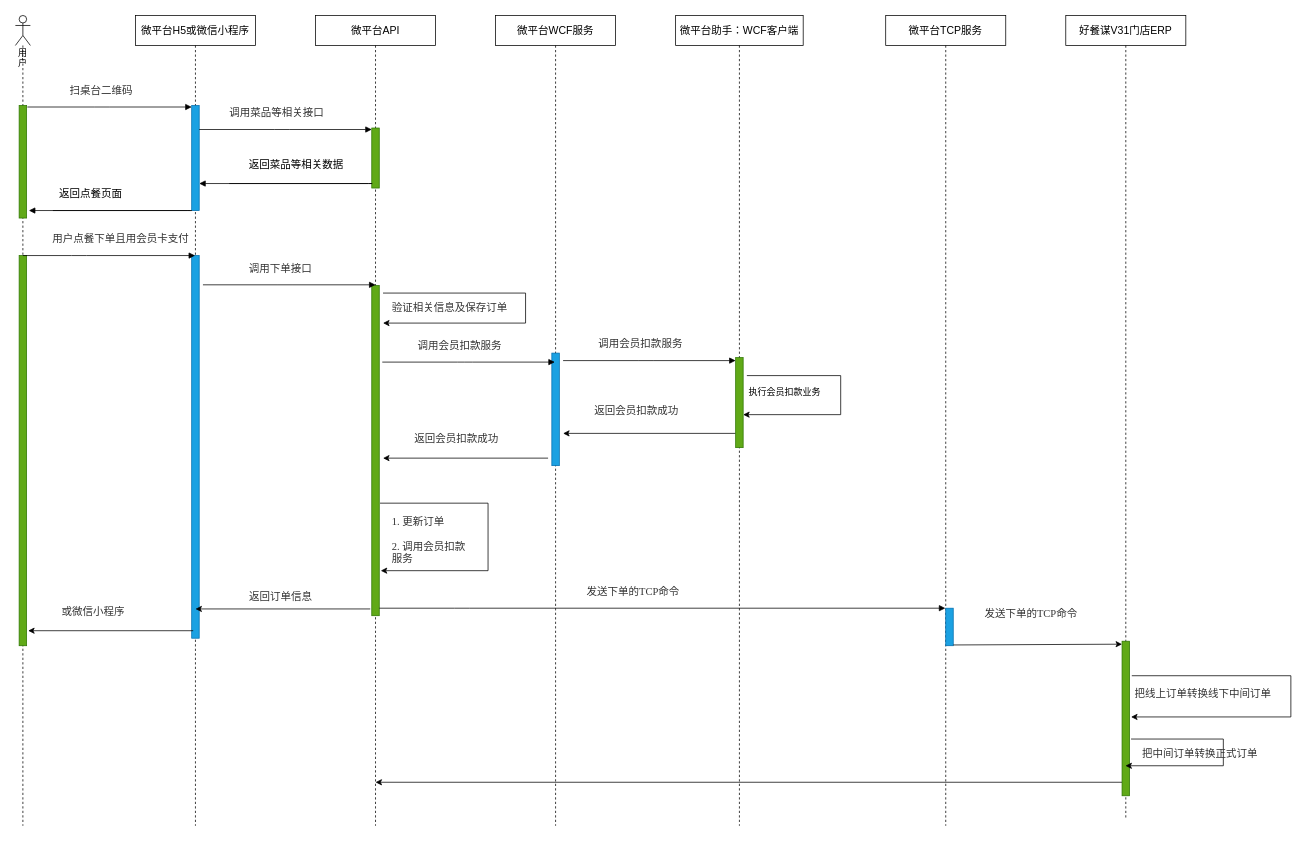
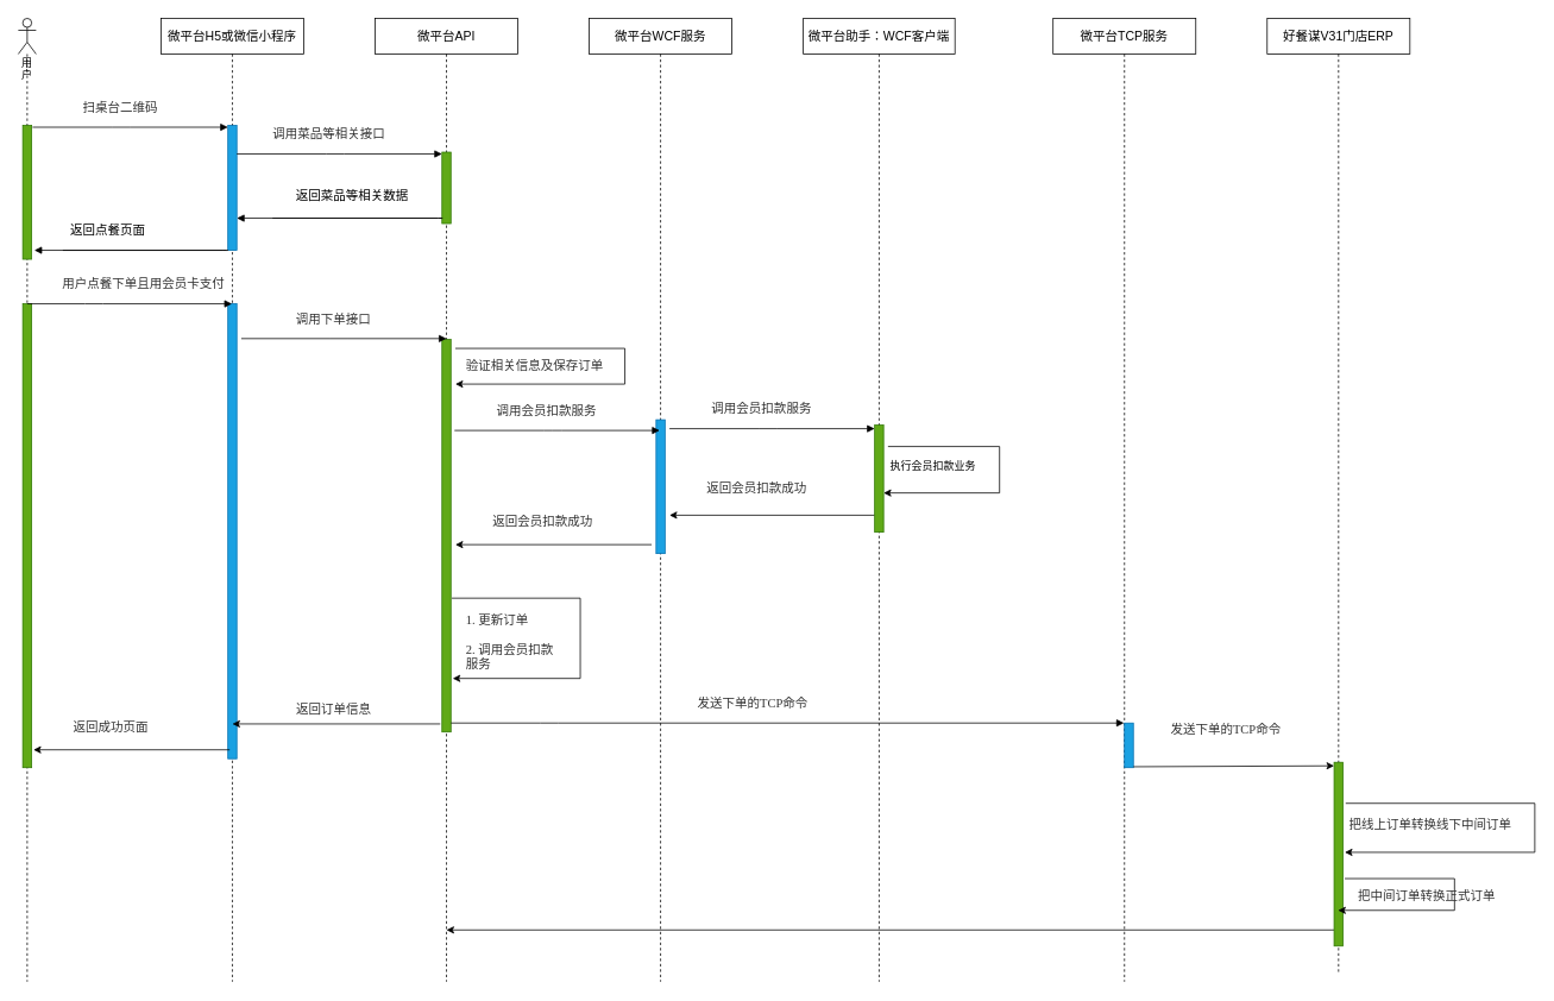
  <mxCell id="0" />
  <mxCell id="1" parent="0" />
  <mxCell id="2" value="用户" style="shape=umlLifeline;participant=umlActor;perimeter=lifelinePerimeter;whiteSpace=wrap;html=1;container=1;collapsible=0;recursiveResize=0;verticalAlign=top;spacingTop=36;outlineConnect=0;rounded=0;sketch=0;" vertex="1" parent="1"><mxGeometry width="20" height="1080" as="geometry" x="20" y="20" /></mxCell>
  <mxCell id="3" value="" style="html=1;points=[];perimeter=orthogonalPerimeter;fillColor=#60a917;strokeColor=#2D7600;fontColor=#ffffff;" vertex="1" parent="2"><mxGeometry x="5" y="120" width="10" height="150" as="geometry" /></mxCell>
  <mxCell id="4" value="" style="html=1;points=[];perimeter=orthogonalPerimeter;fillColor=#60a917;strokeColor=#2D7600;fontColor=#ffffff;" vertex="1" parent="2"><mxGeometry x="5" y="320" width="10" height="520" as="geometry" /></mxCell>
  <mxCell id="5" value="&lt;span style=&quot;font-size: 14px&quot;&gt;微平台H5或微信小程序&lt;/span&gt;" style="shape=umlLifeline;perimeter=lifelinePerimeter;whiteSpace=wrap;html=1;container=1;collapsible=0;recursiveResize=0;outlineConnect=0;" vertex="1" parent="1"><mxGeometry x="180" width="160" height="1080" as="geometry" y="20" /></mxCell>
  <mxCell id="6" value="" style="html=1;points=[];perimeter=orthogonalPerimeter;fillColor=#1ba1e2;strokeColor=#006EAF;fontColor=#ffffff;" vertex="1" parent="5"><mxGeometry x="75" y="120" width="10" height="140" as="geometry" /></mxCell>
  <mxCell id="7" value="" style="html=1;points=[];perimeter=orthogonalPerimeter;fillColor=#1ba1e2;strokeColor=#006EAF;fontColor=#ffffff;" vertex="1" parent="5"><mxGeometry x="75" y="320" width="10" height="510" as="geometry" /></mxCell>
  <mxCell id="8" value="&lt;div style=&quot;text-align: left&quot;&gt;&lt;span style=&quot;font-size: 14px&quot;&gt;&lt;font color=&quot;#333333&quot;&gt;扫桌台二维码&lt;/font&gt;&lt;/span&gt;&lt;/div&gt;" style="html=1;verticalAlign=bottom;endArrow=block;labelBackgroundColor=none;fontFamily=Verdana;fontSize=12;edgeStyle=elbowEdgeStyle;elbow=vertical;" edge="1" parent="1"><mxGeometry x="-0.104" y="10" relative="1" as="geometry"><mxPoint x="36" y="142" as="sourcePoint" /><mxPoint x="255" y="142" as="targetPoint" /><mxPoint as="offset" /><Array as="points"><mxPoint x="135" y="142" /></Array></mxGeometry></mxCell>
  <mxCell id="9" value="&lt;span style=&quot;font-size: 14px&quot;&gt;微平台API&lt;/span&gt;" style="shape=umlLifeline;perimeter=lifelinePerimeter;whiteSpace=wrap;html=1;container=1;collapsible=0;recursiveResize=0;outlineConnect=0;" vertex="1" parent="1"><mxGeometry x="420" width="160" height="1080" as="geometry" y="20" /></mxCell>
  <mxCell id="10" value="" style="html=1;points=[];perimeter=orthogonalPerimeter;fillColor=#60a917;strokeColor=#2D7600;fontColor=#ffffff;" vertex="1" parent="9"><mxGeometry x="75" y="150" width="10" height="80" as="geometry" /></mxCell>
  <mxCell id="11" value="" style="html=1;points=[];perimeter=orthogonalPerimeter;fillColor=#60a917;strokeColor=#2D7600;fontColor=#ffffff;" vertex="1" parent="9"><mxGeometry x="75" y="360" width="10" height="440" as="geometry" /></mxCell>
  <mxCell id="12" value="" style="edgeStyle=elbowEdgeStyle;elbow=horizontal;endArrow=classic;html=1;rounded=0;" edge="1" parent="9"><mxGeometry width="50" height="50" relative="1" as="geometry"><mxPoint x="86" y="650" as="sourcePoint" /><mxPoint x="87" y="740" as="targetPoint" /><Array as="points"><mxPoint x="230" y="700" /></Array></mxGeometry></mxCell>
  <mxCell id="13" value="&lt;div style=&quot;text-align: left&quot;&gt;&lt;font color=&quot;#333333&quot;&gt;&lt;span style=&quot;font-size: 14px&quot;&gt;调用菜品等相关接口&lt;/span&gt;&lt;/font&gt;&lt;/div&gt;" style="html=1;verticalAlign=bottom;endArrow=block;labelBackgroundColor=none;fontFamily=Verdana;fontSize=12;edgeStyle=elbowEdgeStyle;elbow=vertical;" edge="1" parent="1"><mxGeometry x="-0.104" y="10" relative="1" as="geometry"><mxPoint x="265" y="172" as="sourcePoint" /><mxPoint x="495" y="172" as="targetPoint" /><mxPoint as="offset" /><Array as="points"><mxPoint x="375" y="172" /></Array></mxGeometry></mxCell>
  <mxCell id="14" value="&lt;div style=&quot;text-align: left ; font-size: 14px&quot;&gt;返回菜品等相关数据&lt;/div&gt;" style="html=1;verticalAlign=bottom;endArrow=block;labelBackgroundColor=none;fontFamily=Verdana;fontSize=14;edgeStyle=elbowEdgeStyle;elbow=vertical;" edge="1" parent="1"><mxGeometry x="0.402" y="-13" relative="1" as="geometry"><mxPoint x="305" y="244" as="sourcePoint" /><mxPoint x="265" y="244" as="targetPoint" /><mxPoint as="offset" /><Array as="points"><mxPoint x="500.5" y="244" /></Array></mxGeometry></mxCell>
  <mxCell id="15" value="&lt;div style=&quot;text-align: left ; font-size: 14px&quot;&gt;返回点餐页面&lt;/div&gt;" style="html=1;verticalAlign=bottom;endArrow=block;labelBackgroundColor=none;fontFamily=Verdana;fontSize=14;edgeStyle=elbowEdgeStyle;elbow=vertical;" edge="1" parent="1"><mxGeometry x="0.602" y="-10" relative="1" as="geometry"><mxPoint x="70" y="280" as="sourcePoint" /><mxPoint x="38" y="280" as="targetPoint" /><mxPoint as="offset" /><Array as="points"><mxPoint x="260" y="280" /></Array></mxGeometry></mxCell>
  <mxCell id="16" value="&lt;div style=&quot;text-align: left ; font-size: 14px&quot;&gt;&lt;font color=&quot;#333333&quot;&gt;用户点餐下单且用会员卡支付&lt;/font&gt;&lt;/div&gt;" style="html=1;verticalAlign=bottom;endArrow=block;labelBackgroundColor=none;fontFamily=Verdana;fontSize=14;edgeStyle=elbowEdgeStyle;elbow=vertical;" edge="1" parent="1" target="5"><mxGeometry x="0.133" y="10" relative="1" as="geometry"><mxPoint x="30" y="340" as="sourcePoint" /><mxPoint x="245" y="340" as="targetPoint" /><mxPoint as="offset" /></mxGeometry></mxCell>
  <mxCell id="17" value="&lt;div style=&quot;text-align: left&quot;&gt;&lt;font color=&quot;#333333&quot;&gt;&lt;span style=&quot;font-size: 14px&quot;&gt;调用下单接口&lt;/span&gt;&lt;/font&gt;&lt;/div&gt;" style="html=1;verticalAlign=bottom;endArrow=block;labelBackgroundColor=none;fontFamily=Verdana;fontSize=12;edgeStyle=elbowEdgeStyle;elbow=vertical;" edge="1" parent="1"><mxGeometry x="-0.104" y="10" relative="1" as="geometry"><mxPoint x="270" y="379" as="sourcePoint" /><mxPoint x="500" y="379" as="targetPoint" /><mxPoint as="offset" /><Array as="points"><mxPoint x="380" y="379" /></Array></mxGeometry></mxCell>
  <mxCell id="18" value="&lt;span style=&quot;font-size: 14px&quot;&gt;微平台WCF服务&lt;/span&gt;" style="shape=umlLifeline;perimeter=lifelinePerimeter;whiteSpace=wrap;html=1;container=1;collapsible=0;recursiveResize=0;outlineConnect=0;" vertex="1" parent="1"><mxGeometry x="660" width="160" height="1080" as="geometry" y="20" /></mxCell>
  <mxCell id="19" value="" style="html=1;points=[];perimeter=orthogonalPerimeter;fillColor=#1ba1e2;strokeColor=#006EAF;fontColor=#ffffff;" vertex="1" parent="18"><mxGeometry x="75" y="450" width="10" height="150" as="geometry" /></mxCell>
  <mxCell id="20" value="&lt;span style=&quot;font-size: 14px&quot;&gt;微平台助手：WCF客户端&lt;/span&gt;" style="shape=umlLifeline;perimeter=lifelinePerimeter;whiteSpace=wrap;html=1;container=1;collapsible=0;recursiveResize=0;outlineConnect=0;" vertex="1" parent="1"><mxGeometry x="900" width="170" height="1080" as="geometry" y="20" /></mxCell>
  <mxCell id="21" value="" style="edgeStyle=orthogonalEdgeStyle;curved=0;rounded=1;sketch=0;orthogonalLoop=1;jettySize=auto;html=1;" edge="1" parent="20"><mxGeometry relative="1" as="geometry"><mxPoint x="-150" y="557" as="targetPoint" /><mxPoint x="80" y="557" as="sourcePoint" /></mxGeometry></mxCell>
  <mxCell id="22" value="" style="html=1;points=[];perimeter=orthogonalPerimeter;fillColor=#60a917;strokeColor=#2D7600;fontColor=#ffffff;" vertex="1" parent="20"><mxGeometry x="80" y="456" width="10" height="120" as="geometry" /></mxCell>
  <mxCell id="23" value="&lt;div style=&quot;text-align: left&quot;&gt;&lt;font color=&quot;#333333&quot;&gt;&lt;span style=&quot;font-size: 14px&quot;&gt;发送下单的TCP命令&lt;/span&gt;&lt;/font&gt;&lt;/div&gt;" style="html=1;verticalAlign=bottom;endArrow=block;labelBackgroundColor=none;fontFamily=Verdana;fontSize=12;edgeStyle=elbowEdgeStyle;elbow=vertical;" edge="1" parent="1" target="36"><mxGeometry x="-0.104" y="10" relative="1" as="geometry"><mxPoint x="505" y="810" as="sourcePoint" /><mxPoint x="735" y="810" as="targetPoint" /><mxPoint as="offset" /><Array as="points"><mxPoint x="615" y="810" /></Array></mxGeometry></mxCell>
  <mxCell id="24" value="&lt;div style=&quot;text-align: left&quot;&gt;&lt;font color=&quot;#333333&quot;&gt;&lt;span style=&quot;font-size: 14px&quot;&gt;调用会员扣款服务&lt;/span&gt;&lt;/font&gt;&lt;/div&gt;" style="html=1;verticalAlign=bottom;endArrow=block;labelBackgroundColor=none;fontFamily=Verdana;fontSize=12;edgeStyle=elbowEdgeStyle;elbow=vertical;" edge="1" parent="1"><mxGeometry x="-0.104" y="10" relative="1" as="geometry"><mxPoint x="750" y="480" as="sourcePoint" /><mxPoint x="980" y="480" as="targetPoint" /><mxPoint as="offset" /><Array as="points"><mxPoint x="860" y="480" /></Array></mxGeometry></mxCell>
  <mxCell id="25" value="执行会员扣款业务" style="text;html=1;align=center;verticalAlign=middle;resizable=0;points=[];autosize=1;strokeColor=none;" vertex="1" parent="1"><mxGeometry x="990" y="513" width="110" height="20" as="geometry" /></mxCell>
  <mxCell id="26" value="&lt;font color=&quot;#333333&quot; face=&quot;verdana&quot;&gt;&lt;span style=&quot;font-size: 14px&quot;&gt;返回会员扣款成功&lt;/span&gt;&lt;/font&gt;" style="text;whiteSpace=wrap;html=1;" vertex="1" parent="1"><mxGeometry x="790" y="533" width="140" height="30" as="geometry" /></mxCell>
  <mxCell id="27" value="" style="edgeStyle=orthogonalEdgeStyle;curved=0;rounded=1;sketch=0;orthogonalLoop=1;jettySize=auto;html=1;" edge="1" parent="1"><mxGeometry relative="1" as="geometry"><mxPoint x="510" y="610" as="targetPoint" /><mxPoint x="730" y="610" as="sourcePoint" /></mxGeometry></mxCell>
  <mxCell id="28" value="&lt;font color=&quot;#333333&quot; face=&quot;verdana&quot;&gt;&lt;span style=&quot;font-size: 14px&quot;&gt;返回会员扣款成功&lt;/span&gt;&lt;/font&gt;" style="text;whiteSpace=wrap;html=1;" vertex="1" parent="1"><mxGeometry x="550" y="570" width="140" height="30" as="geometry" /></mxCell>
  <mxCell id="29" value="" style="edgeStyle=elbowEdgeStyle;elbow=horizontal;endArrow=classic;html=1;rounded=0;" edge="1" parent="1"><mxGeometry width="50" height="50" relative="1" as="geometry"><mxPoint x="510" y="390" as="sourcePoint" /><mxPoint x="510" y="430" as="targetPoint" /><Array as="points"><mxPoint x="700" y="410" /></Array></mxGeometry></mxCell>
  <mxCell id="30" value="&lt;font color=&quot;#333333&quot; face=&quot;verdana&quot;&gt;&lt;span style=&quot;font-size: 14px&quot;&gt;验证相关信息及保存订单&lt;/span&gt;&lt;/font&gt;" style="text;whiteSpace=wrap;html=1;" vertex="1" parent="1"><mxGeometry x="520" y="395" width="180" height="30" as="geometry" /></mxCell>
  <mxCell id="31" value="" style="edgeStyle=elbowEdgeStyle;elbow=horizontal;endArrow=classic;html=1;rounded=0;entryX=1;entryY=0.692;entryDx=0;entryDy=0;entryPerimeter=0;exitX=0.045;exitY=-0.15;exitDx=0;exitDy=0;exitPerimeter=0;" edge="1" parent="1"><mxGeometry width="50" height="50" relative="1" as="geometry"><mxPoint x="994.95" y="500" as="sourcePoint" /><mxPoint x="990" y="552.04" as="targetPoint" /><Array as="points"><mxPoint x="1120" y="513" /></Array></mxGeometry></mxCell>
  <mxCell id="32" value="" style="edgeStyle=orthogonalEdgeStyle;rounded=0;sketch=0;jumpStyle=sharp;orthogonalLoop=1;jettySize=auto;html=1;" edge="1" parent="1"><mxGeometry relative="1" as="geometry"><mxPoint x="260" y="811" as="targetPoint" /><mxPoint x="493" y="811" as="sourcePoint" /></mxGeometry></mxCell>
  <mxCell id="33" value="&lt;font color=&quot;#333333&quot; face=&quot;verdana&quot;&gt;&lt;span style=&quot;font-size: 14px&quot;&gt;返回订单信息&lt;/span&gt;&lt;/font&gt;" style="text;whiteSpace=wrap;html=1;" vertex="1" parent="1"><mxGeometry x="330" y="780" width="110" height="30" as="geometry" /></mxCell>
  <mxCell id="34" value="" style="edgeStyle=orthogonalEdgeStyle;rounded=0;sketch=0;jumpStyle=sharp;orthogonalLoop=1;jettySize=auto;html=1;" edge="1" parent="1"><mxGeometry relative="1" as="geometry"><mxPoint x="37" y="840" as="targetPoint" /><mxPoint x="257" y="840" as="sourcePoint" /></mxGeometry></mxCell>
  <mxCell id="35" value="&lt;font color=&quot;#333333&quot; face=&quot;verdana&quot;&gt;&lt;span style=&quot;font-size: 14px&quot;&gt;1. 更新订单&lt;br&gt;&lt;br&gt;2.&amp;nbsp;调用会员扣款服务&lt;br&gt;&lt;/span&gt;&lt;/font&gt;" style="text;whiteSpace=wrap;html=1;" vertex="1" parent="1"><mxGeometry x="520" y="680" width="110" height="60" as="geometry" /></mxCell>
  <mxCell id="36" value="&lt;span style=&quot;font-size: 14px&quot;&gt;微平台TCP服务&lt;/span&gt;" style="shape=umlLifeline;perimeter=lifelinePerimeter;whiteSpace=wrap;html=1;container=1;collapsible=0;recursiveResize=0;outlineConnect=0;" vertex="1" parent="1"><mxGeometry x="1180" width="160" height="1080" as="geometry" y="20" /></mxCell>
  <mxCell id="37" value="" style="html=1;points=[];perimeter=orthogonalPerimeter;fillColor=#1ba1e2;strokeColor=#006EAF;fontColor=#ffffff;" vertex="1" parent="36"><mxGeometry x="80" y="790" width="10" height="50" as="geometry" /></mxCell>
  <mxCell id="38" value="&lt;span style=&quot;font-size: 14px&quot;&gt;好餐谋V31门店ERP&lt;/span&gt;" style="shape=umlLifeline;perimeter=lifelinePerimeter;whiteSpace=wrap;html=1;container=1;collapsible=0;recursiveResize=0;outlineConnect=0;" vertex="1" parent="1"><mxGeometry x="1420" width="160" height="1070" as="geometry" y="20" /></mxCell>
  <mxCell id="39" value="&lt;div style=&quot;text-align: left&quot;&gt;&lt;font color=&quot;#333333&quot;&gt;&lt;span style=&quot;font-size: 14px&quot;&gt;调用会员扣款服务&lt;/span&gt;&lt;/font&gt;&lt;/div&gt;" style="html=1;verticalAlign=bottom;endArrow=block;labelBackgroundColor=none;fontFamily=Verdana;fontSize=12;edgeStyle=elbowEdgeStyle;elbow=vertical;" edge="1" parent="1"><mxGeometry x="-0.104" y="10" relative="1" as="geometry"><mxPoint x="509" y="482" as="sourcePoint" /><mxPoint x="739" y="482" as="targetPoint" /><mxPoint as="offset" /><Array as="points"><mxPoint x="619" y="482" /></Array></mxGeometry></mxCell>
  <mxCell id="40" value="" style="edgeStyle=orthogonalEdgeStyle;rounded=0;sketch=0;jumpStyle=sharp;orthogonalLoop=1;jettySize=auto;html=1;" edge="1" parent="1"><mxGeometry relative="1" as="geometry"><mxPoint x="500" y="1042" as="targetPoint" /><mxPoint x="1495" y="1042" as="sourcePoint" /></mxGeometry></mxCell>
  <mxCell id="41" value="" style="html=1;points=[];perimeter=orthogonalPerimeter;fillColor=#60a917;strokeColor=#2D7600;fontColor=#ffffff;" vertex="1" parent="1"><mxGeometry x="1495" y="854" width="10" height="206" as="geometry" /></mxCell>
- <mxCell id="42" value="&lt;font color=&quot;#333333&quot; face=&quot;verdana&quot;&gt;&lt;span style=&quot;font-size: 14px&quot;&gt;或微信小程序&lt;/span&gt;&lt;/font&gt;" style="text;whiteSpace=wrap;html=1;" vertex="1" parent="1"><mxGeometry x="80" y="800" width="110" height="30" as="geometry" /></mxCell>
+ <mxCell id="42" value="&lt;font color=&quot;#333333&quot; face=&quot;verdana&quot;&gt;&lt;span style=&quot;font-size: 14px&quot;&gt;返回成功页面&lt;/span&gt;&lt;/font&gt;" style="text;whiteSpace=wrap;html=1;" vertex="1" parent="1"><mxGeometry x="80" y="800" width="110" height="30" as="geometry" /></mxCell>
  <mxCell id="43" value="" style="edgeStyle=orthogonalEdgeStyle;rounded=0;sketch=0;jumpStyle=sharp;orthogonalLoop=1;jettySize=auto;html=1;entryX=0;entryY=0.05;entryDx=0;entryDy=0;entryPerimeter=0;" edge="1" parent="1"><mxGeometry relative="1" as="geometry"><mxPoint x="1495" y="858" as="targetPoint" /><mxPoint x="1270" y="859" as="sourcePoint" /><Array as="points"><mxPoint x="1310" y="859" /></Array></mxGeometry></mxCell>
  <mxCell id="44" value="&lt;span style=&quot;color: rgb(51, 51, 51); font-family: verdana; font-size: 14px; font-style: normal; font-weight: 400; letter-spacing: normal; text-align: left; text-indent: 0px; text-transform: none; word-spacing: 0px; background-color: rgb(255, 255, 255); display: inline; float: none;&quot;&gt;发送下单的TCP命令&lt;/span&gt;" style="text;whiteSpace=wrap;html=1;" vertex="1" parent="1"><mxGeometry x="1310" y="803" width="150" height="30" as="geometry" /></mxCell>
  <mxCell id="45" value="" style="edgeStyle=elbowEdgeStyle;elbow=horizontal;endArrow=classic;html=1;rounded=0;entryX=1.2;entryY=0.49;entryDx=0;entryDy=0;entryPerimeter=0;" edge="1" parent="1" target="41"><mxGeometry width="50" height="50" relative="1" as="geometry"><mxPoint x="1508" y="900" as="sourcePoint" /><mxPoint x="1600" y="930" as="targetPoint" /><Array as="points"><mxPoint x="1720" y="930" /></Array></mxGeometry></mxCell>
  <mxCell id="46" value="&lt;font color=&quot;#333333&quot; face=&quot;verdana&quot;&gt;&lt;span style=&quot;font-size: 14px&quot;&gt;把线上订单转换线下中间订单&lt;/span&gt;&lt;/font&gt;" style="text;whiteSpace=wrap;html=1;" vertex="1" parent="1"><mxGeometry x="1510" y="910" width="200" height="30" as="geometry" /></mxCell>
  <mxCell id="47" value="" style="edgeStyle=elbowEdgeStyle;elbow=horizontal;endArrow=classic;html=1;rounded=0;exitX=1.2;exitY=0.633;exitDx=0;exitDy=0;exitPerimeter=0;" edge="1" parent="1" source="41" target="38"><mxGeometry width="50" height="50" relative="1" as="geometry"><mxPoint x="1530" y="1030" as="sourcePoint" /><mxPoint x="1670" y="990" as="targetPoint" /><Array as="points"><mxPoint x="1630" y="1020" /></Array></mxGeometry></mxCell>
  <mxCell id="48" value="&lt;font color=&quot;#333333&quot; face=&quot;verdana&quot;&gt;&lt;span style=&quot;font-size: 14px&quot;&gt;把中间订单转换正式订单&lt;/span&gt;&lt;/font&gt;" style="text;whiteSpace=wrap;html=1;" vertex="1" parent="1"><mxGeometry x="1520" y="990" width="200" height="30" as="geometry" /></mxCell>
